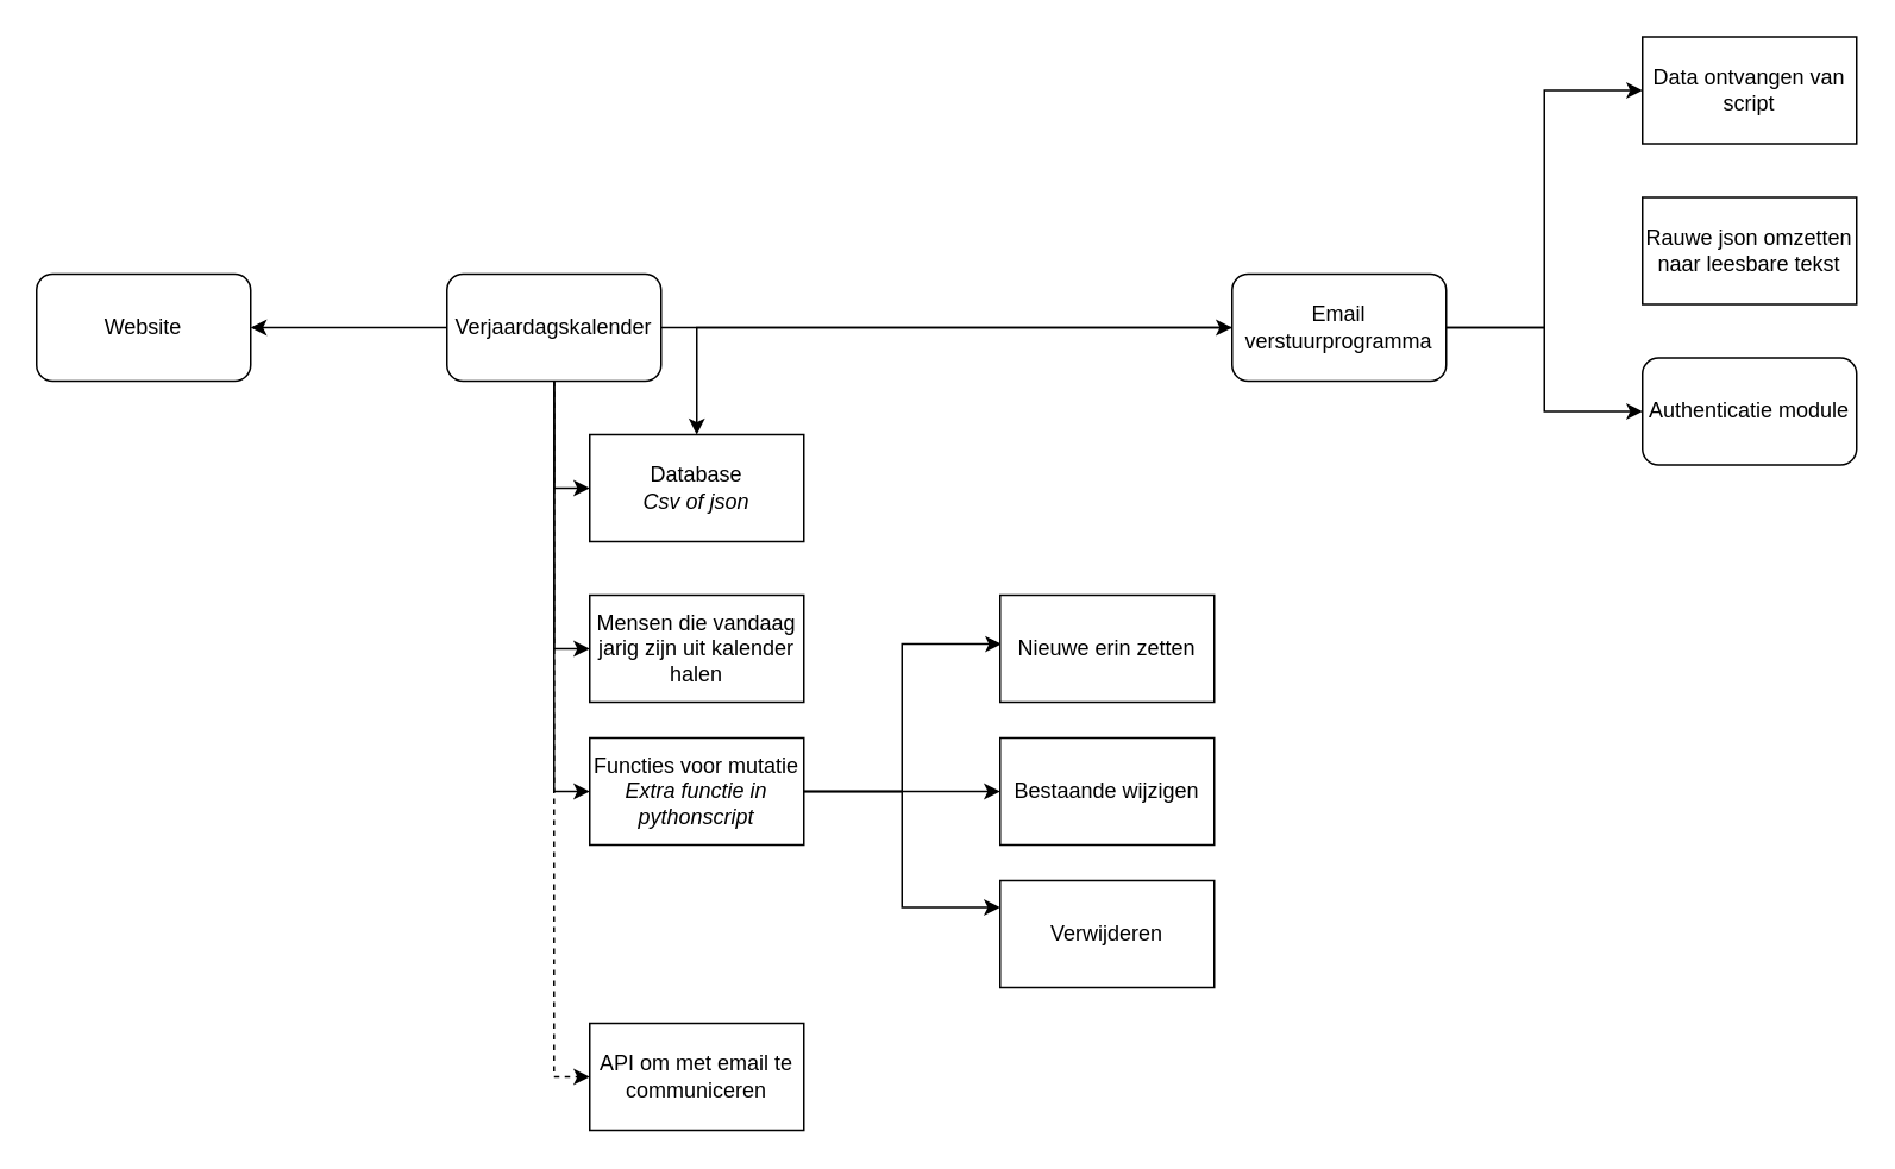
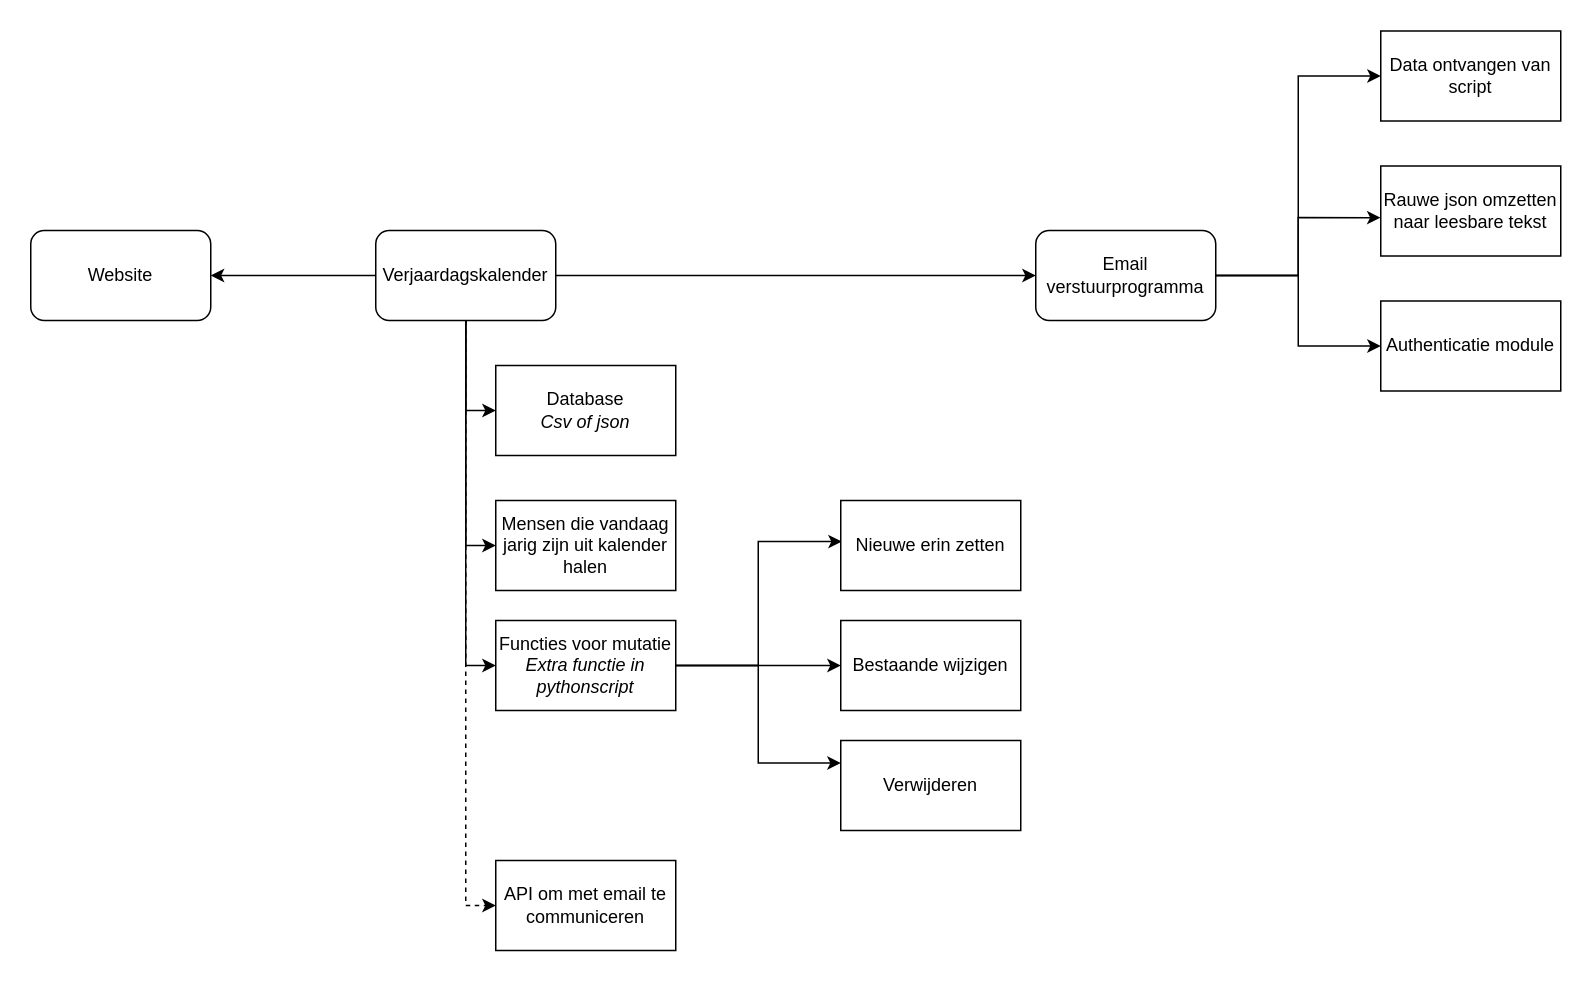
  <mxCell id="0" />
  <mxCell id="1" parent="0" />
  <mxCell id="2" style="edgeStyle=orthogonalEdgeStyle;rounded=0;orthogonalLoop=1;jettySize=auto;html=1;exitX=0.5;exitY=1;exitDx=0;exitDy=0;entryX=0;entryY=0.5;entryDx=0;entryDy=0;" edge="1" parent="1" source="7" target="13"><mxGeometry relative="1" as="geometry" /></mxCell>
  <mxCell id="3" style="edgeStyle=orthogonalEdgeStyle;rounded=0;orthogonalLoop=1;jettySize=auto;html=1;exitX=1;exitY=0.5;exitDx=0;exitDy=0;" edge="1" parent="1" source="7" target="12"><mxGeometry relative="1" as="geometry" /></mxCell>
  <mxCell id="4" style="edgeStyle=orthogonalEdgeStyle;rounded=0;orthogonalLoop=1;jettySize=auto;html=1;entryX=1;entryY=0.5;entryDx=0;entryDy=0;" edge="1" parent="1" source="7" target="8"><mxGeometry relative="1" as="geometry" /></mxCell>
  <mxCell id="5" style="edgeStyle=orthogonalEdgeStyle;rounded=0;orthogonalLoop=1;jettySize=auto;html=1;entryX=0;entryY=0.5;entryDx=0;entryDy=0;" edge="1" parent="1" source="7" target="26"><mxGeometry relative="1" as="geometry" /></mxCell>
  <mxCell id="6" style="edgeStyle=orthogonalEdgeStyle;rounded=0;orthogonalLoop=1;jettySize=auto;html=1;entryX=0;entryY=0.5;entryDx=0;entryDy=0;" edge="1" parent="1" source="7" target="17"><mxGeometry relative="1" as="geometry" /></mxCell>
  <mxCell id="7" value="Verjaardagskalender" style="rounded=1;whiteSpace=wrap;html=1;" vertex="1" parent="1"><mxGeometry x="250" y="153" width="120" height="60" as="geometry" /></mxCell>
  <mxCell id="8" value="Website" style="rounded=1;whiteSpace=wrap;html=1;" vertex="1" parent="1"><mxGeometry x="20" y="153" width="120" height="60" as="geometry" /></mxCell>
  <mxCell id="9" style="edgeStyle=orthogonalEdgeStyle;rounded=0;orthogonalLoop=1;jettySize=auto;html=1;entryX=0;entryY=0.5;entryDx=0;entryDy=0;" edge="1" parent="1" source="12" target="23"><mxGeometry relative="1" as="geometry" /></mxCell>
- <mxCell id="10" style="edgeStyle=orthogonalEdgeStyle;rounded=0;orthogonalLoop=1;jettySize=auto;html=1;" edge="1" parent="1" source="12" target="13"><mxGeometry relative="1" as="geometry" /></mxCell>
+ <mxCell id="10" style="edgeStyle=orthogonalEdgeStyle;rounded=0;orthogonalLoop=1;jettySize=auto;html=1;entryX=-0.001;entryY=0.574;entryDx=0;entryDy=0;entryPerimeter=0;" edge="1" parent="1" source="12" target="24"><mxGeometry relative="1" as="geometry" /></mxCell>
  <mxCell id="11" style="edgeStyle=orthogonalEdgeStyle;rounded=0;orthogonalLoop=1;jettySize=auto;html=1;entryX=0;entryY=0.5;entryDx=0;entryDy=0;" edge="1" parent="1" source="12" target="25"><mxGeometry relative="1" as="geometry" /></mxCell>
  <mxCell id="12" value="Email verstuurprogramma" style="rounded=1;whiteSpace=wrap;html=1;" vertex="1" parent="1"><mxGeometry x="690" y="153" width="120" height="60" as="geometry" /></mxCell>
  <mxCell id="13" value="Database&lt;br&gt;&lt;i&gt;Csv of json&lt;/i&gt;" style="rounded=0;whiteSpace=wrap;html=1;" vertex="1" parent="1"><mxGeometry x="330" y="243" width="120" height="60" as="geometry" /></mxCell>
  <mxCell id="14" style="edgeStyle=orthogonalEdgeStyle;rounded=0;orthogonalLoop=1;jettySize=auto;html=1;entryX=0.006;entryY=0.456;entryDx=0;entryDy=0;entryPerimeter=0;" edge="1" parent="1" source="17" target="20"><mxGeometry relative="1" as="geometry" /></mxCell>
  <mxCell id="15" style="edgeStyle=orthogonalEdgeStyle;rounded=0;orthogonalLoop=1;jettySize=auto;html=1;entryX=0;entryY=0.5;entryDx=0;entryDy=0;" edge="1" parent="1" source="17" target="21"><mxGeometry relative="1" as="geometry" /></mxCell>
  <mxCell id="16" style="edgeStyle=orthogonalEdgeStyle;rounded=0;orthogonalLoop=1;jettySize=auto;html=1;entryX=0;entryY=0.25;entryDx=0;entryDy=0;" edge="1" parent="1" source="17" target="22"><mxGeometry relative="1" as="geometry" /></mxCell>
  <mxCell id="17" value="Functies voor mutatie&lt;br&gt;&lt;i&gt;Extra functie in pythonscript&lt;/i&gt;" style="rounded=0;whiteSpace=wrap;html=1;" vertex="1" parent="1"><mxGeometry x="330" y="413" width="120" height="60" as="geometry" /></mxCell>
  <mxCell id="18" value="API om met email te communiceren" style="rounded=0;whiteSpace=wrap;html=1;" vertex="1" parent="1"><mxGeometry x="330" y="573" width="120" height="60" as="geometry" /></mxCell>
  <mxCell id="19" style="edgeStyle=orthogonalEdgeStyle;rounded=0;orthogonalLoop=1;jettySize=auto;html=1;exitX=0.5;exitY=1;exitDx=0;exitDy=0;entryX=0;entryY=0.5;entryDx=0;entryDy=0;dashed=1;" edge="1" parent="1" source="7" target="18"><mxGeometry relative="1" as="geometry"><mxPoint x="318.56" y="226.36" as="sourcePoint" /><mxPoint x="339.52" y="437.74" as="targetPoint" /></mxGeometry></mxCell>
  <mxCell id="20" value="Nieuwe erin zetten" style="rounded=0;whiteSpace=wrap;html=1;" vertex="1" parent="1"><mxGeometry x="560" y="333" width="120" height="60" as="geometry" /></mxCell>
  <mxCell id="21" value="Bestaande wijzigen" style="rounded=0;whiteSpace=wrap;html=1;" vertex="1" parent="1"><mxGeometry x="560" y="413" width="120" height="60" as="geometry" /></mxCell>
  <mxCell id="22" value="Verwijderen" style="rounded=0;whiteSpace=wrap;html=1;" vertex="1" parent="1"><mxGeometry x="560" y="493" width="120" height="60" as="geometry" /></mxCell>
  <mxCell id="23" value="Data ontvangen van script" style="rounded=0;whiteSpace=wrap;html=1;" vertex="1" parent="1"><mxGeometry x="920" y="20" width="120" height="60" as="geometry" /></mxCell>
  <mxCell id="24" value="Rauwe json omzetten naar leesbare tekst" style="rounded=0;whiteSpace=wrap;html=1;" vertex="1" parent="1"><mxGeometry x="920" y="110" width="120" height="60" as="geometry" /></mxCell>
- <mxCell id="25" value="Authenticatie module" style="whiteSpace=wrap;html=1;rounded=1;" vertex="1" parent="1"><mxGeometry x="920" y="200" width="120" height="60" as="geometry" /></mxCell>
+ <mxCell id="25" value="Authenticatie module" style="rounded=0;whiteSpace=wrap;html=1;" vertex="1" parent="1"><mxGeometry x="920" y="200" width="120" height="60" as="geometry" /></mxCell>
  <mxCell id="26" value="Mensen die vandaag jarig zijn uit kalender halen" style="rounded=0;whiteSpace=wrap;html=1;" vertex="1" parent="1"><mxGeometry x="330" y="333" width="120" height="60" as="geometry" /></mxCell>
